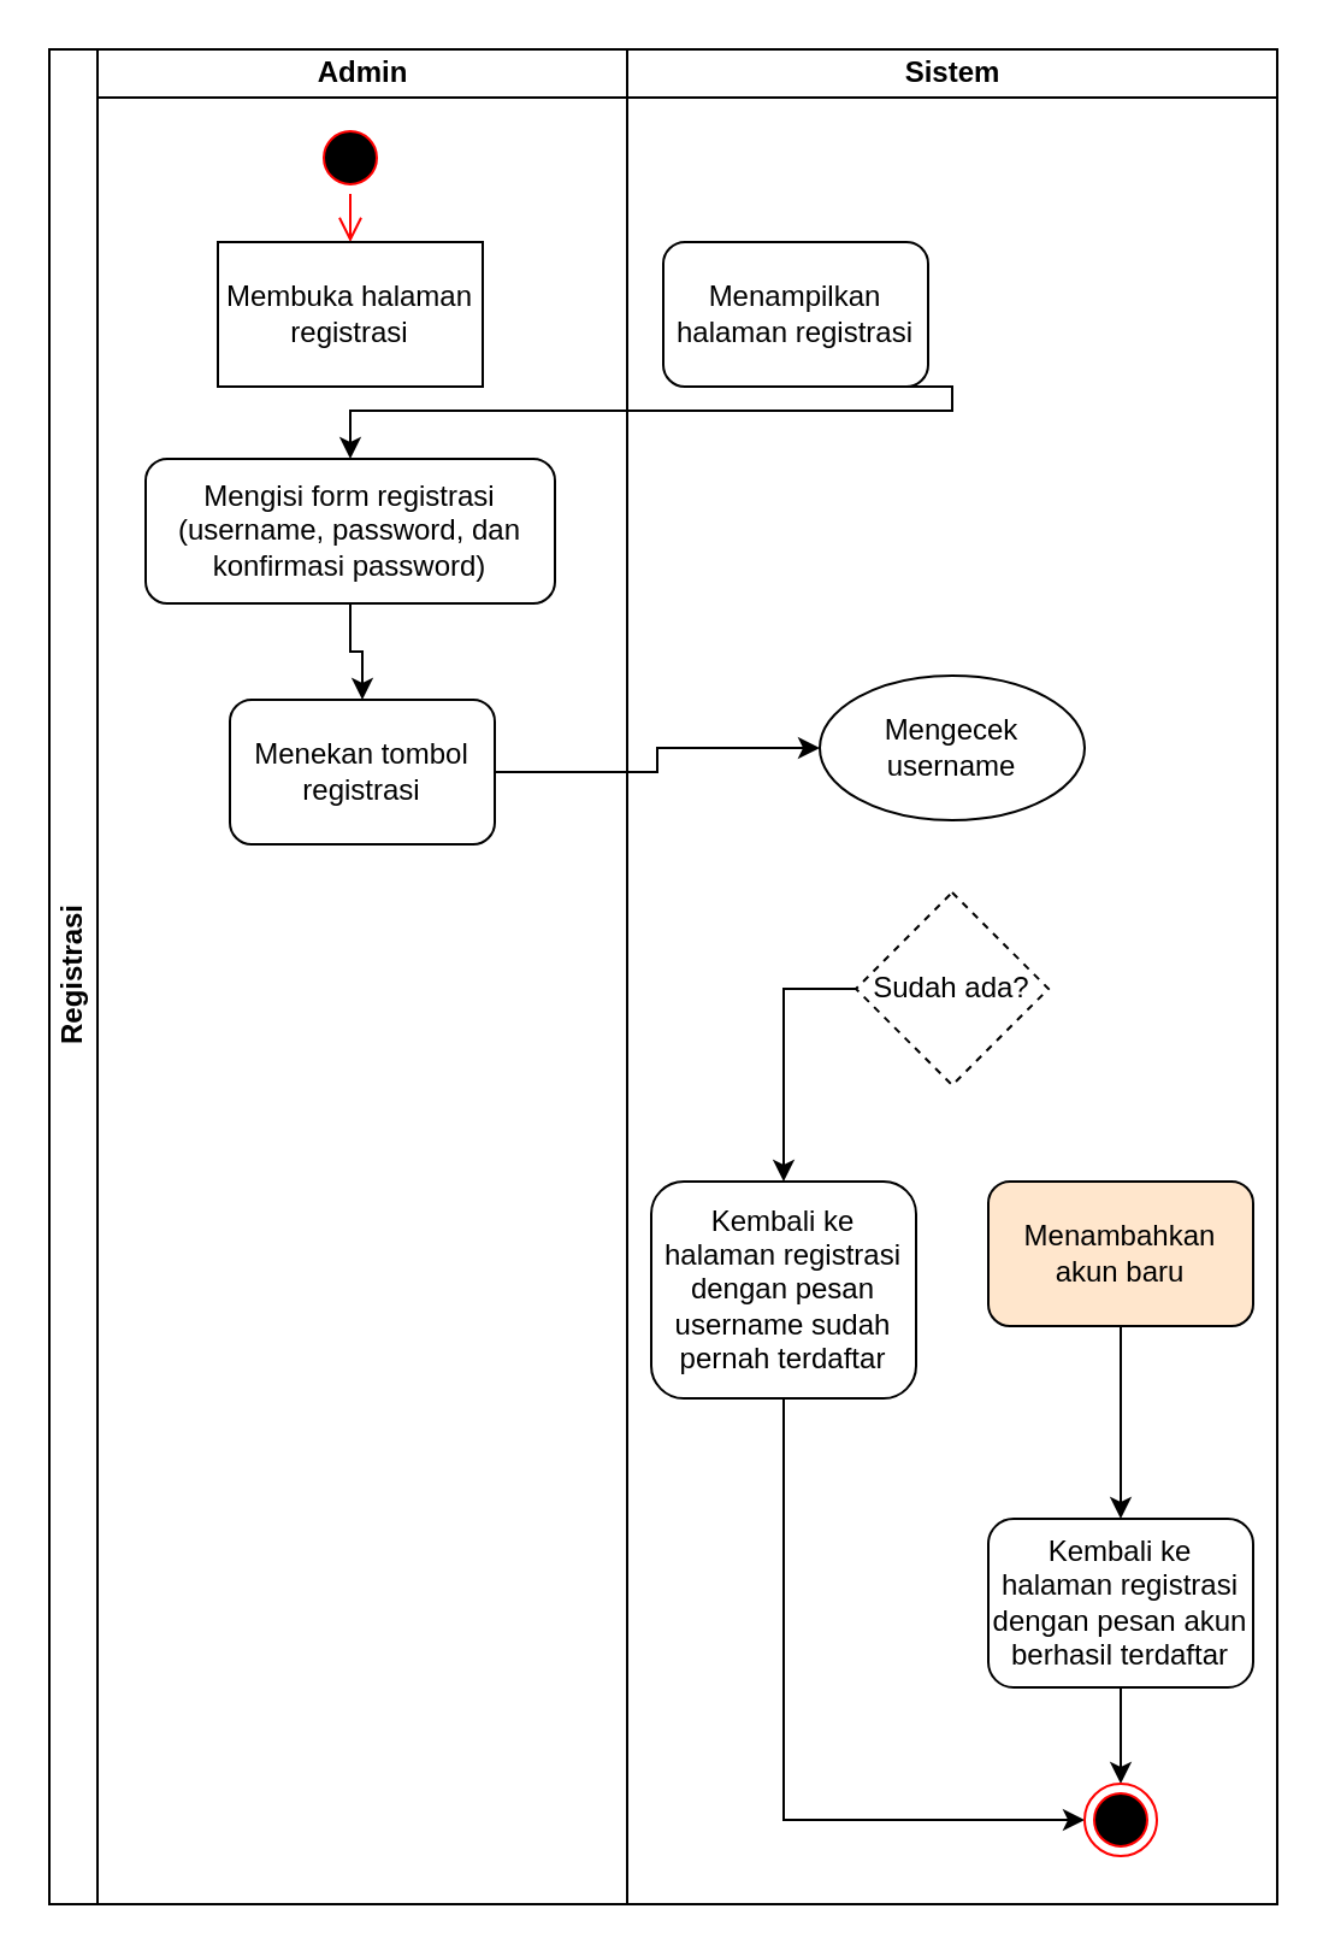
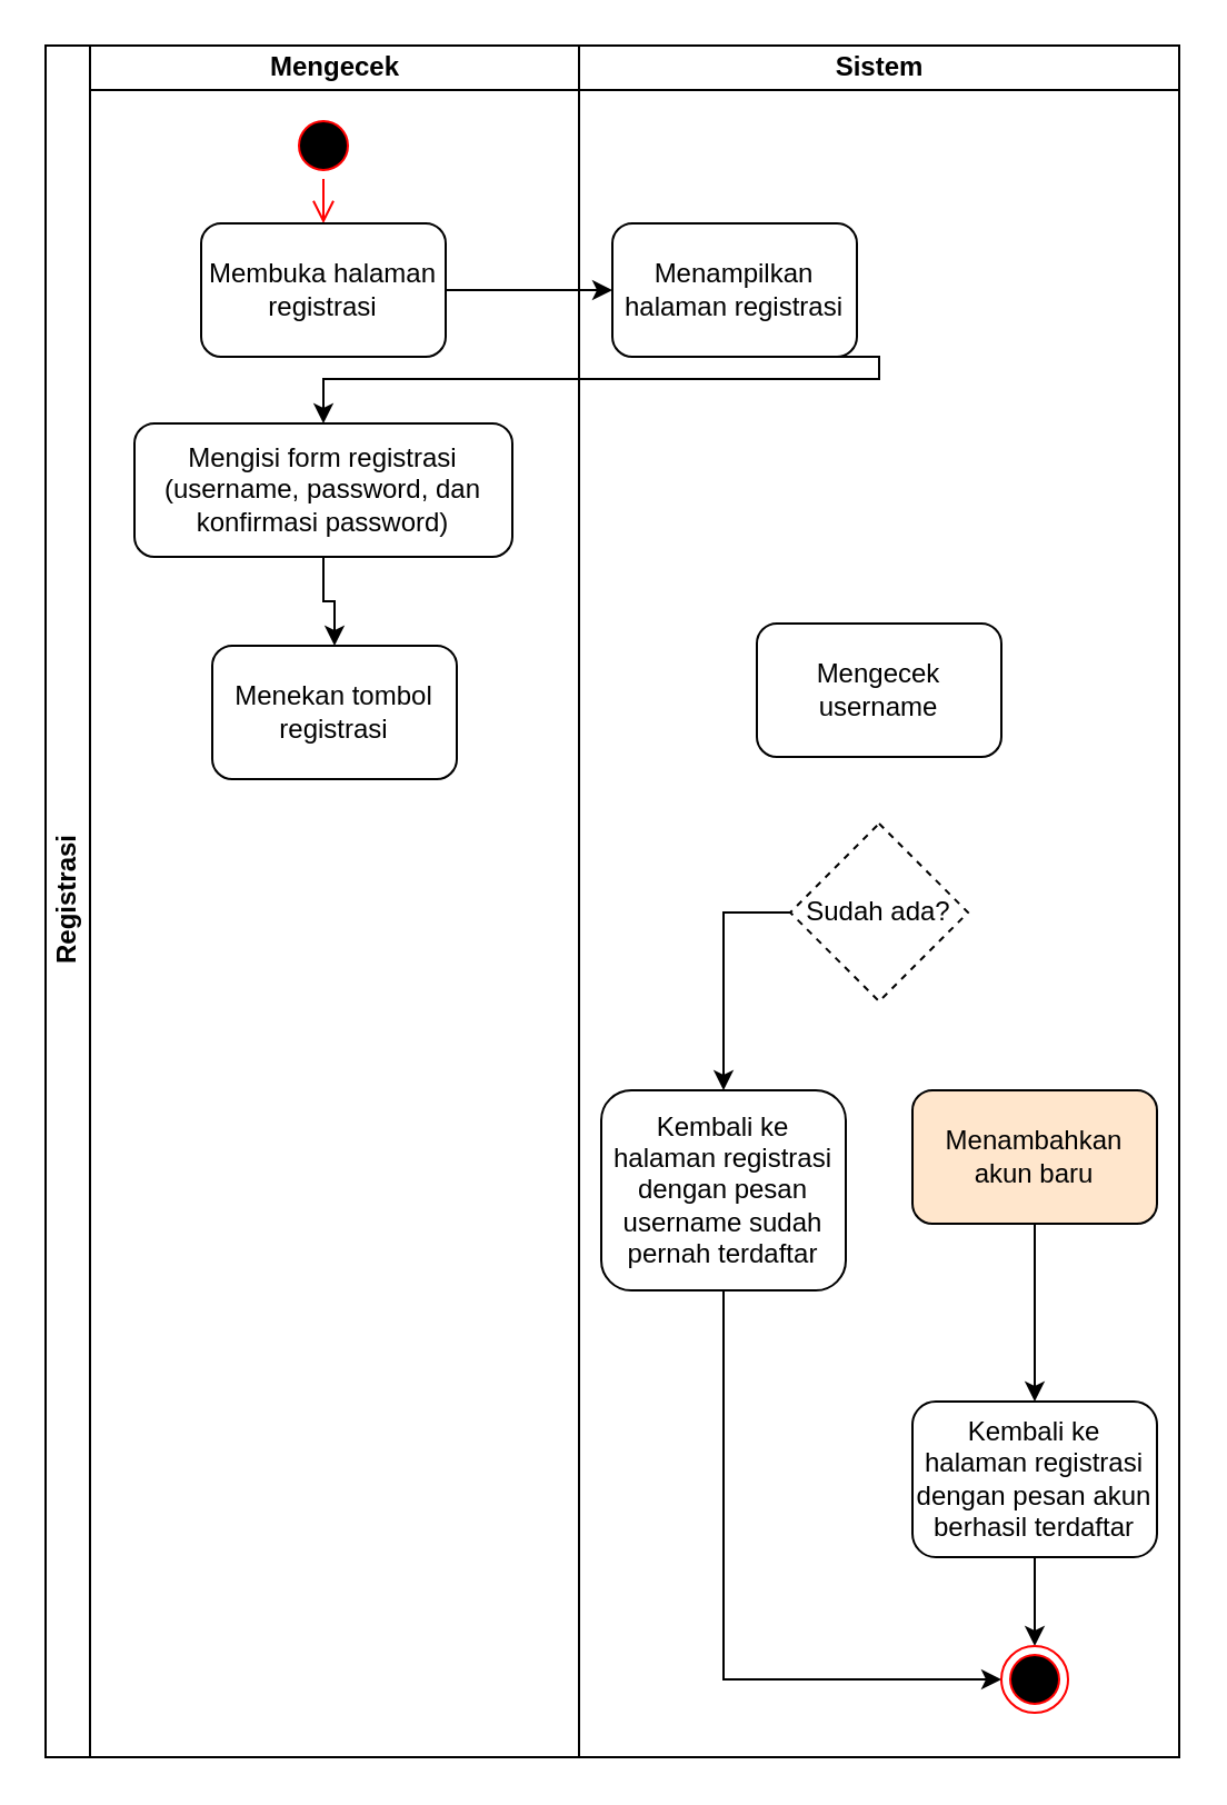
  <mxCell id="0" />
  <mxCell id="1" parent="0" />
  <mxCell id="2" value="Registrasi" style="swimlane;html=1;childLayout=stackLayout;resizeParent=1;resizeParentMax=0;startSize=20;horizontal=0;horizontalStack=1;" parent="1" vertex="1"><mxGeometry x="20" y="20" width="510" height="770" as="geometry" /></mxCell>
- <mxCell id="3" value="Admin" style="swimlane;html=1;startSize=20;" parent="2" vertex="1"><mxGeometry x="20" width="220" height="770" as="geometry" /></mxCell>
+ <mxCell id="3" value="Mengecek" style="swimlane;html=1;startSize=20;" parent="2" vertex="1"><mxGeometry x="20" width="220" height="770" as="geometry" /></mxCell>
  <mxCell id="4" value="" style="edgeStyle=orthogonalEdgeStyle;html=1;verticalAlign=bottom;endArrow=open;endSize=8;strokeColor=#ff0000;" parent="3" source="7" edge="1"><mxGeometry relative="1" as="geometry"><mxPoint x="105" y="80" as="targetPoint" /></mxGeometry></mxCell>
  <mxCell id="5" value="Menekan tombol registrasi" style="rounded=1;whiteSpace=wrap;html=1;" vertex="1" parent="3"><mxGeometry x="55" y="270" width="110" height="60" as="geometry" /></mxCell>
  <mxCell id="6" style="edgeStyle=orthogonalEdgeStyle;rounded=0;orthogonalLoop=1;jettySize=auto;html=1;entryX=0.5;entryY=0;entryDx=0;entryDy=0;" edge="1" parent="3" source="9" target="5"><mxGeometry relative="1" as="geometry" /></mxCell>
  <mxCell id="7" value="" style="ellipse;html=1;shape=startState;fillColor=#000000;strokeColor=#ff0000;" parent="3" vertex="1"><mxGeometry x="90" y="30" width="30" height="30" as="geometry" /></mxCell>
- <mxCell id="8" value="Membuka halaman registrasi" style="whiteSpace=wrap;html=1;rounded=0;" parent="3" vertex="1"><mxGeometry x="50" y="80" width="110" height="60" as="geometry" /></mxCell>
+ <mxCell id="8" value="Membuka halaman registrasi" style="rounded=1;whiteSpace=wrap;html=1;" parent="3" vertex="1"><mxGeometry x="50" y="80" width="110" height="60" as="geometry" /></mxCell>
  <mxCell id="9" value="Mengisi form registrasi (username, password, dan konfirmasi password)" style="rounded=1;whiteSpace=wrap;html=1;" vertex="1" parent="3"><mxGeometry x="20" y="170" width="170" height="60" as="geometry" /></mxCell>
  <mxCell id="10" value="Sistem" style="swimlane;html=1;startSize=20;" parent="2" vertex="1"><mxGeometry x="240" width="270" height="770" as="geometry" /></mxCell>
  <mxCell id="11" style="edgeStyle=orthogonalEdgeStyle;rounded=0;orthogonalLoop=1;jettySize=auto;html=1;entryX=0;entryY=0.5;entryDx=0;entryDy=0;exitX=0.5;exitY=1;exitDx=0;exitDy=0;" edge="1" parent="10" source="12" target="21"><mxGeometry relative="1" as="geometry" /></mxCell>
  <mxCell id="12" value="Kembali ke halaman registrasi dengan pesan username sudah pernah terdaftar" style="rounded=1;whiteSpace=wrap;html=1;" vertex="1" parent="10"><mxGeometry x="10" y="470" width="110" height="90" as="geometry" /></mxCell>
  <mxCell id="13" style="edgeStyle=orthogonalEdgeStyle;rounded=0;orthogonalLoop=1;jettySize=auto;html=1;exitX=0;exitY=0.5;exitDx=0;exitDy=0;" edge="1" parent="10" source="14" target="12"><mxGeometry relative="1" as="geometry" /></mxCell>
  <mxCell id="14" value="Sudah ada?" style="rhombus;whiteSpace=wrap;html=1;dashed=1;" vertex="1" parent="10"><mxGeometry x="95" y="350" width="80" height="80" as="geometry" /></mxCell>
  <mxCell id="15" value="Menampilkan halaman registrasi" style="rounded=1;whiteSpace=wrap;html=1;" parent="10" vertex="1"><mxGeometry x="15" y="80" width="110" height="60" as="geometry" /></mxCell>
- <mxCell id="16" value="Mengecek username" style="ellipse;whiteSpace=wrap;html=1;" vertex="1" parent="10"><mxGeometry x="80" y="260" width="110" height="60" as="geometry" /></mxCell>
+ <mxCell id="16" value="Mengecek username" style="rounded=1;whiteSpace=wrap;html=1;" vertex="1" parent="10"><mxGeometry x="80" y="260" width="110" height="60" as="geometry" /></mxCell>
  <mxCell id="17" style="edgeStyle=orthogonalEdgeStyle;rounded=0;orthogonalLoop=1;jettySize=auto;html=1;entryX=0.5;entryY=0;entryDx=0;entryDy=0;" edge="1" parent="10" source="18" target="20"><mxGeometry relative="1" as="geometry" /></mxCell>
  <mxCell id="18" value="Menambahkan akun baru" style="rounded=1;whiteSpace=wrap;html=1;fillColor=#ffe6cc;" vertex="1" parent="10"><mxGeometry x="150" y="470" width="110" height="60" as="geometry" /></mxCell>
  <mxCell id="19" style="edgeStyle=orthogonalEdgeStyle;rounded=0;orthogonalLoop=1;jettySize=auto;html=1;entryX=0.5;entryY=0;entryDx=0;entryDy=0;" edge="1" parent="10" source="20" target="21"><mxGeometry relative="1" as="geometry" /></mxCell>
  <mxCell id="20" value="Kembali ke halaman registrasi dengan pesan akun berhasil terdaftar" style="rounded=1;whiteSpace=wrap;html=1;" vertex="1" parent="10"><mxGeometry x="150" y="610" width="110" height="70" as="geometry" /></mxCell>
  <mxCell id="21" value="" style="ellipse;html=1;shape=endState;fillColor=#000000;strokeColor=#ff0000;" vertex="1" parent="10"><mxGeometry x="190" y="720" width="30" height="30" as="geometry" /></mxCell>
- <mxCell id="23" style="edgeStyle=orthogonalEdgeStyle;rounded=0;orthogonalLoop=1;jettySize=auto;html=1;entryX=0;entryY=0.5;entryDx=0;entryDy=0;" edge="1" parent="2" source="5" target="16"><mxGeometry relative="1" as="geometry" /></mxCell>
+ <mxCell id="22" style="edgeStyle=orthogonalEdgeStyle;rounded=0;orthogonalLoop=1;jettySize=auto;html=1;" parent="2" source="8" target="15" edge="1"><mxGeometry relative="1" as="geometry" /></mxCell>
  <mxCell id="24" style="edgeStyle=orthogonalEdgeStyle;rounded=0;orthogonalLoop=1;jettySize=auto;html=1;entryX=0.5;entryY=0;entryDx=0;entryDy=0;exitX=0.5;exitY=1;exitDx=0;exitDy=0;" edge="1" parent="2" source="15" target="9"><mxGeometry relative="1" as="geometry"><Array as="points"><mxPoint x="375" y="150" /><mxPoint x="125" y="150" /></Array></mxGeometry></mxCell>
